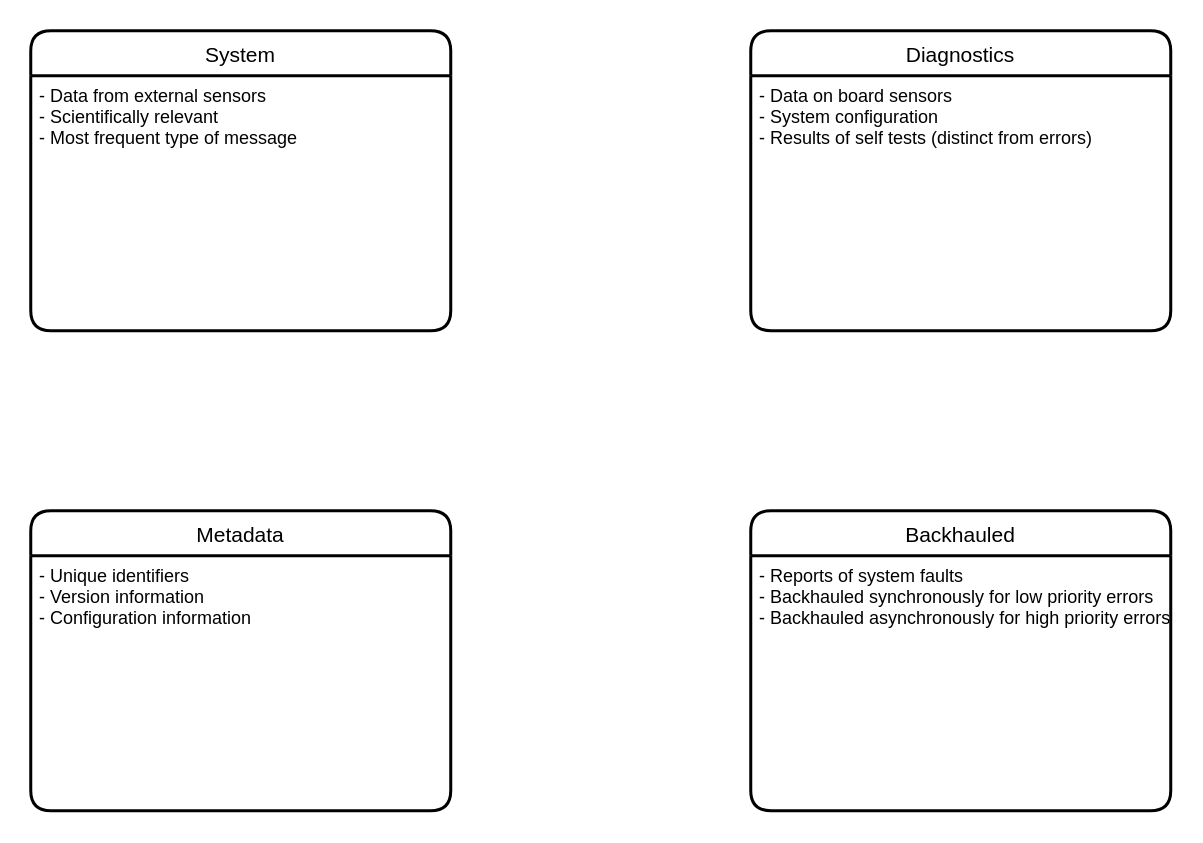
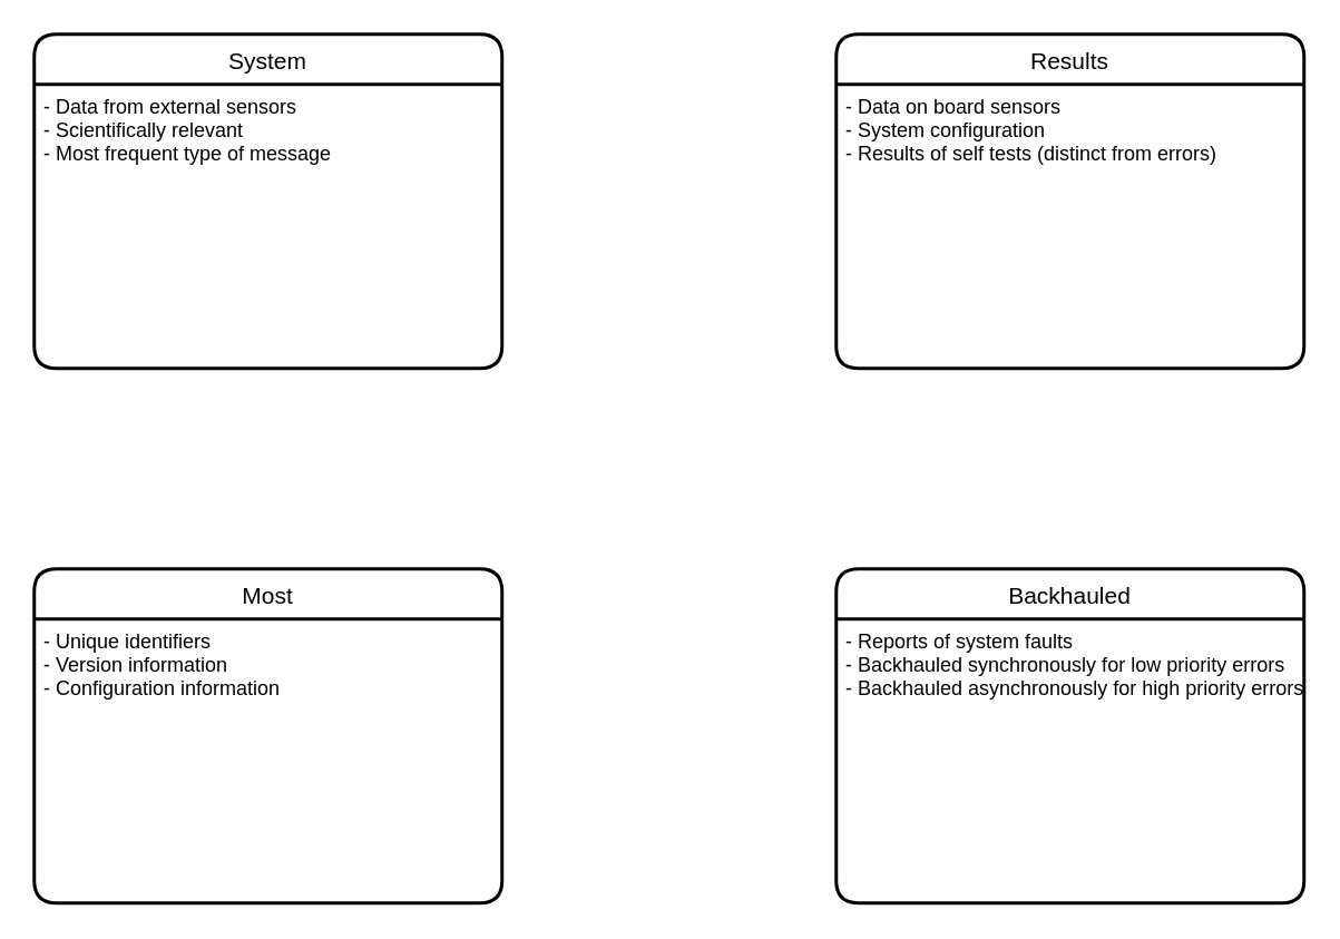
  <mxCell id="0" />
  <mxCell id="1" parent="0" />
  <mxCell id="2" value="System" style="swimlane;childLayout=stackLayout;horizontal=1;startSize=30;horizontalStack=0;rounded=1;fontSize=14;fontStyle=0;strokeWidth=2;resizeParent=0;resizeLast=1;shadow=0;dashed=0;align=center;" vertex="1" parent="1"><mxGeometry x="20" y="20" width="280" height="200" as="geometry"><mxRectangle x="650" y="360" width="70" height="30" as="alternateBounds" /></mxGeometry></mxCell>
  <mxCell id="3" value="- Data from external sensors&#10;- Scientifically relevant &#10;- Most frequent type of message" style="align=left;strokeColor=none;fillColor=none;spacingLeft=4;fontSize=12;verticalAlign=top;resizable=0;rotatable=0;part=1;" vertex="1" parent="2"><mxGeometry y="30" width="280" height="170" as="geometry" /></mxCell>
- <mxCell id="4" value="Diagnostics" style="swimlane;childLayout=stackLayout;horizontal=1;startSize=30;horizontalStack=0;rounded=1;fontSize=14;fontStyle=0;strokeWidth=2;resizeParent=0;resizeLast=1;shadow=0;dashed=0;align=center;" vertex="1" parent="1"><mxGeometry x="500" y="20" width="280" height="200" as="geometry"><mxRectangle x="650" y="360" width="70" height="30" as="alternateBounds" /></mxGeometry></mxCell>
+ <mxCell id="4" value="Results" style="swimlane;childLayout=stackLayout;horizontal=1;startSize=30;horizontalStack=0;rounded=1;fontSize=14;fontStyle=0;strokeWidth=2;resizeParent=0;resizeLast=1;shadow=0;dashed=0;align=center;" vertex="1" parent="1"><mxGeometry x="500" y="20" width="280" height="200" as="geometry"><mxRectangle x="650" y="360" width="70" height="30" as="alternateBounds" /></mxGeometry></mxCell>
  <mxCell id="5" value="- Data on board sensors&#10;- System configuration&#10;- Results of self tests (distinct from errors)" style="align=left;strokeColor=none;fillColor=none;spacingLeft=4;fontSize=12;verticalAlign=top;resizable=0;rotatable=0;part=1;" vertex="1" parent="4"><mxGeometry y="30" width="280" height="170" as="geometry" /></mxCell>
- <mxCell id="6" value="Metadata" style="swimlane;childLayout=stackLayout;horizontal=1;startSize=30;horizontalStack=0;rounded=1;fontSize=14;fontStyle=0;strokeWidth=2;resizeParent=0;resizeLast=1;shadow=0;dashed=0;align=center;" vertex="1" parent="1"><mxGeometry x="20" y="340" width="280" height="200" as="geometry"><mxRectangle x="650" y="360" width="70" height="30" as="alternateBounds" /></mxGeometry></mxCell>
+ <mxCell id="6" value="Most" style="swimlane;childLayout=stackLayout;horizontal=1;startSize=30;horizontalStack=0;rounded=1;fontSize=14;fontStyle=0;strokeWidth=2;resizeParent=0;resizeLast=1;shadow=0;dashed=0;align=center;" vertex="1" parent="1"><mxGeometry x="20" y="340" width="280" height="200" as="geometry"><mxRectangle x="650" y="360" width="70" height="30" as="alternateBounds" /></mxGeometry></mxCell>
  <mxCell id="7" value="- Unique identifiers &#10;- Version information &#10;- Configuration information" style="align=left;strokeColor=none;fillColor=none;spacingLeft=4;fontSize=12;verticalAlign=top;resizable=0;rotatable=0;part=1;" vertex="1" parent="6"><mxGeometry y="30" width="280" height="170" as="geometry" /></mxCell>
  <mxCell id="8" value="Backhauled" style="swimlane;childLayout=stackLayout;horizontal=1;startSize=30;horizontalStack=0;rounded=1;fontSize=14;fontStyle=0;strokeWidth=2;resizeParent=0;resizeLast=1;shadow=0;dashed=0;align=center;" vertex="1" parent="1"><mxGeometry x="500" y="340" width="280" height="200" as="geometry"><mxRectangle x="650" y="360" width="70" height="30" as="alternateBounds" /></mxGeometry></mxCell>
  <mxCell id="9" value="- Reports of system faults&#10;- Backhauled synchronously for low priority errors&#10;- Backhauled asynchronously for high priority errors" style="align=left;strokeColor=none;fillColor=none;spacingLeft=4;fontSize=12;verticalAlign=top;resizable=0;rotatable=0;part=1;" vertex="1" parent="8"><mxGeometry y="30" width="280" height="170" as="geometry" /></mxCell>
